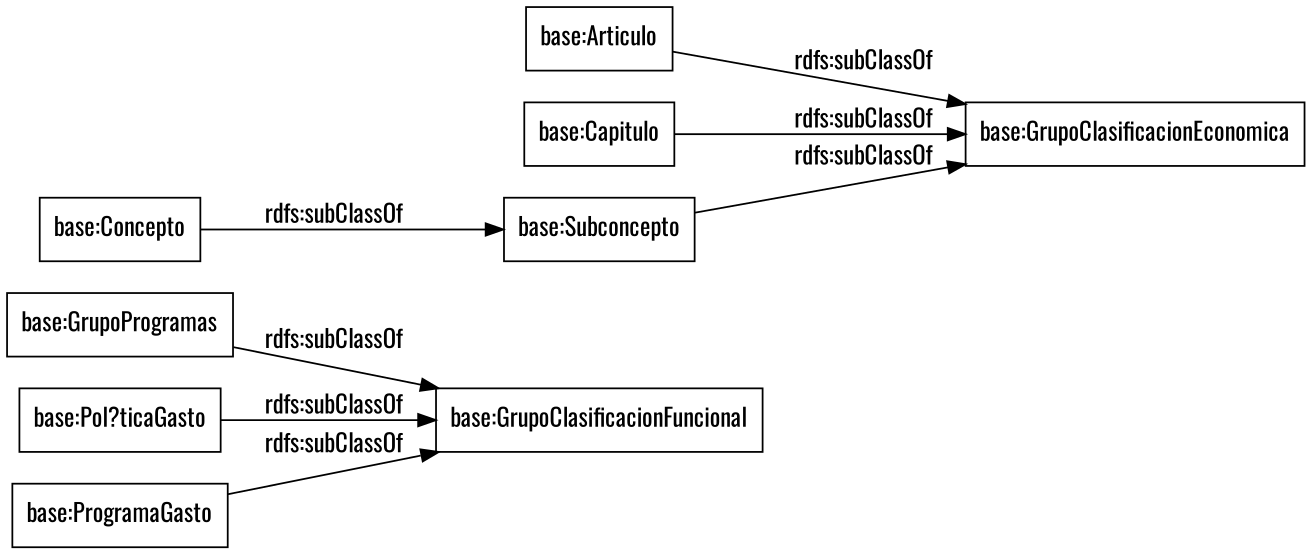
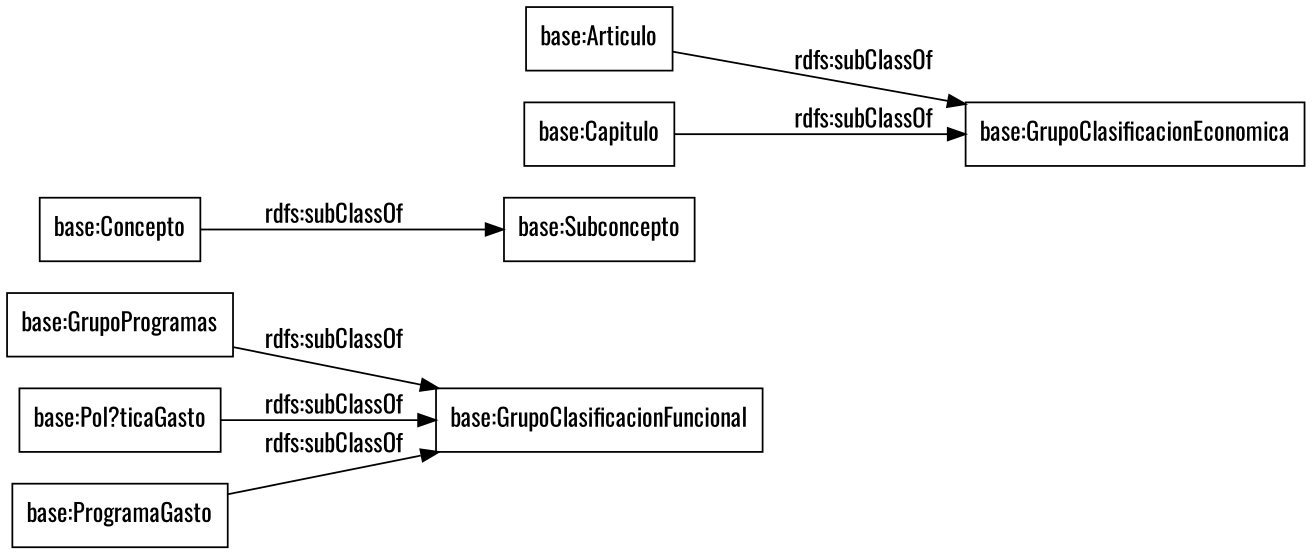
  digraph {
    fontname=Oswald
    rankdir=LR
    node [color=black fontname=Oswald shape=rectangle]
    edge [fontname=Oswald]
    "base:GrupoProgramas"
    "base:GrupoClasificacionFuncional"
    "base:Articulo"
    "base:GrupoClasificacionEconomica"
    "base:Pol?ticaGasto"
    "base:ProgramaGasto"
    "base:Capitulo"
    "base:Subconcepto"
    "base:Concepto"
    "base:GrupoProgramas" -> "base:GrupoClasificacionFuncional" [label="rdfs:subClassOf"]
    "base:Articulo" -> "base:GrupoClasificacionEconomica" [label="rdfs:subClassOf"]
    "base:Pol?ticaGasto" -> "base:GrupoClasificacionFuncional" [label="rdfs:subClassOf"]
    "base:ProgramaGasto" -> "base:GrupoClasificacionFuncional" [label="rdfs:subClassOf"]
    "base:Capitulo" -> "base:GrupoClasificacionEconomica" [label="rdfs:subClassOf"]
-   "base:Subconcepto" -> "base:GrupoClasificacionEconomica" [label="rdfs:subClassOf"]
    "base:Concepto" -> "base:Subconcepto" [label="rdfs:subClassOf"]
  }
